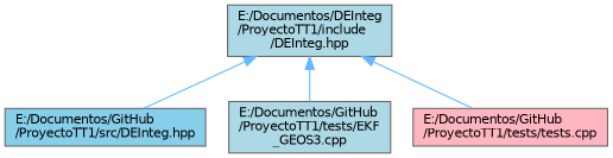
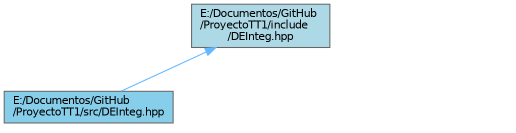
  digraph {
    node [color=grey40 fillcolor=lightblue fontname=Helvetica fontsize=10 shape=box style=filled]
    edge [color=steelblue1 dir=back fontname=Helvetica fontsize=10 labelfontname=Helvetica labelfontsize=10 style=solid]
-   n1 [color=gray40 fontcolor=black height=0.2 label="E:/Documentos/DEInteg\l/ProyectoTT1/include\l/DEInteg.hpp" width=0.4]
+   n1 [color=gray40 fontcolor=black height=0.2 label="E:/Documentos/GitHub\l/ProyectoTT1/include\l/DEInteg.hpp" width=0.4]
    n2 [fillcolor=skyblue height=0.2 label="E:/Documentos/GitHub\l/ProyectoTT1/src/DEInteg.hpp" width=0.4]
-   n3 [height=0.2 label="E:/Documentos/GitHub\l/ProyectoTT1/tests/EKF\l_GEOS3.cpp" width=0.4]
-   n4 [fillcolor=lightpink height=0.2 label="E:/Documentos/GitHub\l/ProyectoTT1/tests/tests.cpp" width=0.4]
    n1 -> n2
-   n1 -> n3
-   n1 -> n4
  }
